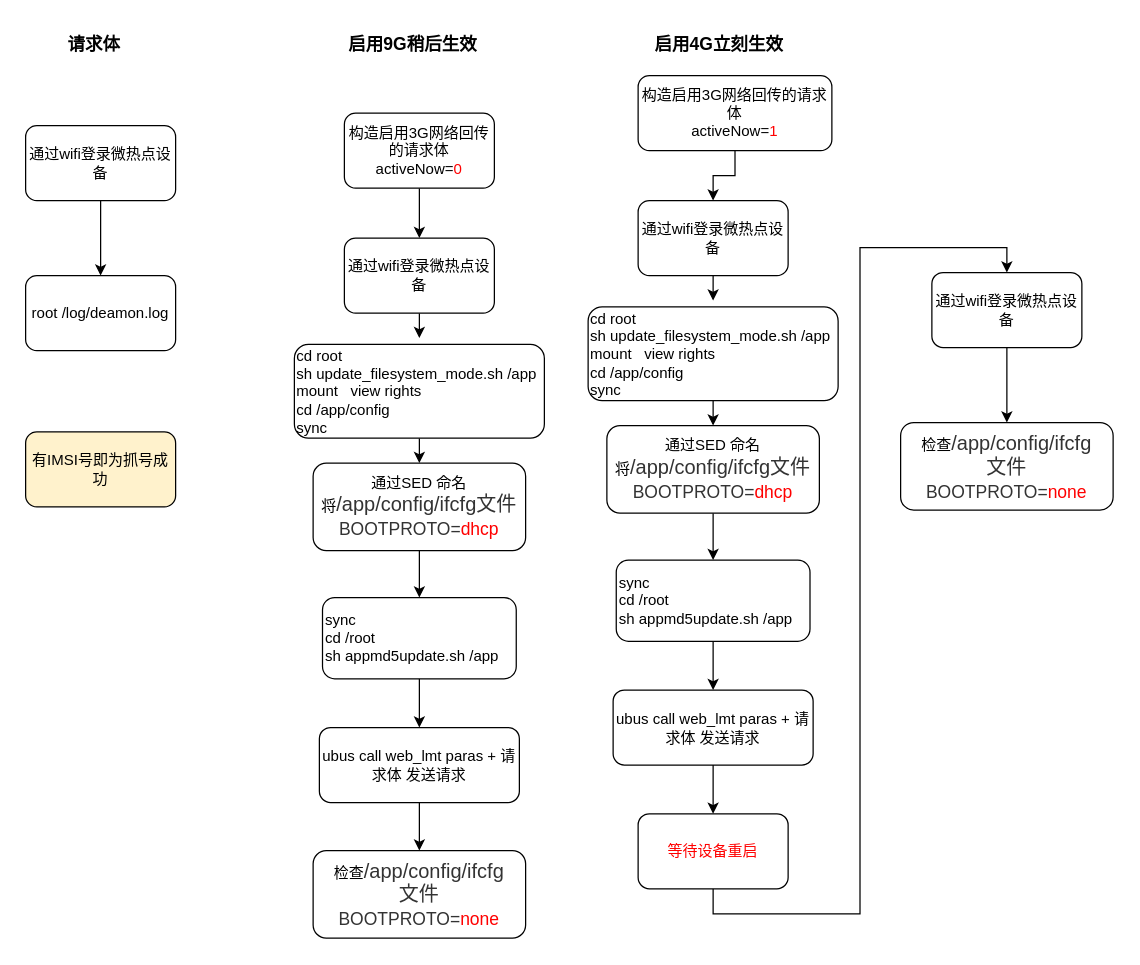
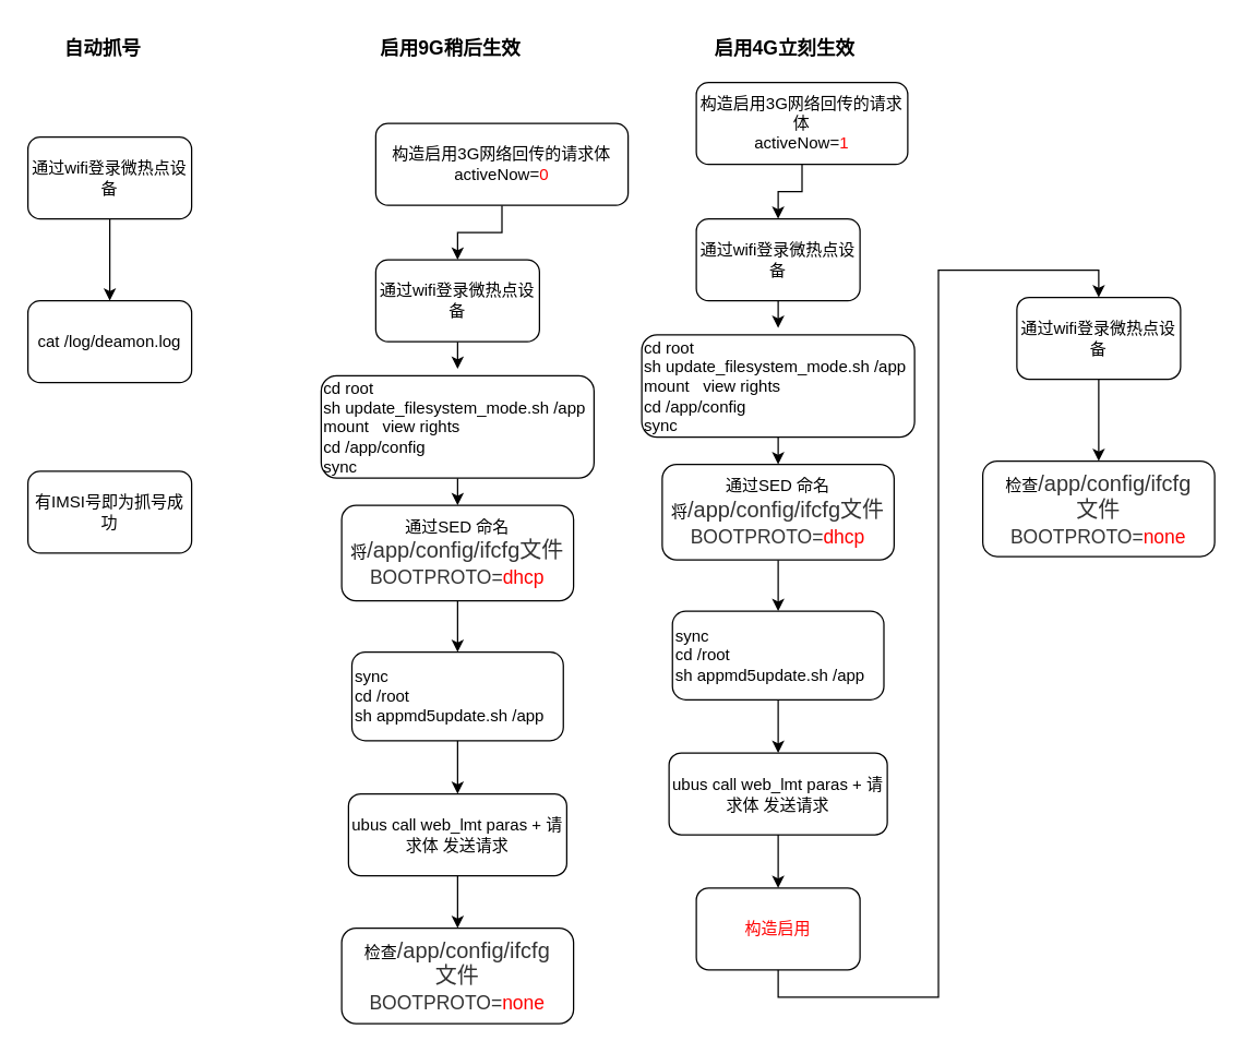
  <mxCell id="0" />
  <mxCell id="1" parent="0" />
  <mxCell id="2" style="edgeStyle=orthogonalEdgeStyle;rounded=0;orthogonalLoop=1;jettySize=auto;html=1;exitX=0.5;exitY=1;exitDx=0;exitDy=0;entryX=0.5;entryY=0;entryDx=0;entryDy=0;" parent="1" source="3" target="5" edge="1"><mxGeometry relative="1" as="geometry" /></mxCell>
- <mxCell id="3" value="构造启用3G网络回传的请求体&lt;br&gt;activeNow=&lt;font color=&quot;#ff0000&quot;&gt;0&lt;/font&gt;" style="rounded=1;whiteSpace=wrap;html=1;" parent="1" vertex="1"><mxGeometry x="275" y="90" width="120" height="60" as="geometry" /></mxCell>
+ <mxCell id="3" value="构造启用3G网络回传的请求体&lt;br&gt;activeNow=&lt;font color=&quot;#ff0000&quot;&gt;0&lt;/font&gt;" style="rounded=1;whiteSpace=wrap;html=1;" parent="1" vertex="1"><mxGeometry x="275" y="90" width="185" height="60" as="geometry" /></mxCell>
  <mxCell id="4" style="edgeStyle=orthogonalEdgeStyle;rounded=0;orthogonalLoop=1;jettySize=auto;html=1;exitX=0.5;exitY=1;exitDx=0;exitDy=0;" edge="1" parent="1" source="5"><mxGeometry relative="1" as="geometry"><mxPoint x="335" y="270" as="targetPoint" /></mxGeometry></mxCell>
  <mxCell id="5" value="通过wifi登录微热点设备" style="rounded=1;whiteSpace=wrap;html=1;" parent="1" vertex="1"><mxGeometry x="275" y="190" width="120" height="60" as="geometry" /></mxCell>
  <mxCell id="6" style="edgeStyle=orthogonalEdgeStyle;rounded=0;orthogonalLoop=1;jettySize=auto;html=1;exitX=0.5;exitY=1;exitDx=0;exitDy=0;entryX=0.5;entryY=0;entryDx=0;entryDy=0;" edge="1" parent="1" source="7" target="27"><mxGeometry relative="1" as="geometry" /></mxCell>
  <mxCell id="7" value="通过SED&amp;nbsp;命名将&lt;span lang=&quot;EN-US&quot; style=&quot;font-size: 12pt&quot;&gt;&lt;font color=&quot;#333333&quot;&gt;/app/config/ifcfg文件&lt;/font&gt;&lt;br&gt;&lt;span lang=&quot;EN-US&quot; style=&quot;font-size: 10.5pt&quot;&gt;&lt;font color=&quot;#333333&quot;&gt;BOOTPROTO=&lt;/font&gt;&lt;font color=&quot;#ff0000&quot;&gt;dhcp&lt;/font&gt;&lt;/span&gt;&lt;br&gt;&lt;/span&gt;" style="rounded=1;whiteSpace=wrap;html=1;" parent="1" vertex="1"><mxGeometry x="250" y="370" width="170" height="70" as="geometry" /></mxCell>
  <mxCell id="8" style="edgeStyle=orthogonalEdgeStyle;rounded=0;orthogonalLoop=1;jettySize=auto;html=1;exitX=0.5;exitY=1;exitDx=0;exitDy=0;entryX=0.5;entryY=0;entryDx=0;entryDy=0;" parent="1" source="9" target="10" edge="1"><mxGeometry relative="1" as="geometry" /></mxCell>
  <mxCell id="9" value="ubus call web_lmt paras +&amp;nbsp;请求体&amp;nbsp;发送请求" style="rounded=1;whiteSpace=wrap;html=1;" parent="1" vertex="1"><mxGeometry x="255" y="581.5" width="160" height="60" as="geometry" /></mxCell>
  <mxCell id="10" value="检查&lt;span lang=&quot;EN-US&quot; style=&quot;font-size: 12pt&quot;&gt;&lt;font color=&quot;#333333&quot;&gt;/app/config/ifcfg&lt;br&gt;文件&lt;/font&gt;&lt;br&gt;&lt;span lang=&quot;EN-US&quot; style=&quot;font-size: 10.5pt&quot;&gt;&lt;font color=&quot;#333333&quot;&gt;BOOTPROTO=&lt;/font&gt;&lt;font color=&quot;#ff0000&quot;&gt;none&lt;/font&gt;&lt;/span&gt;&lt;br&gt;&lt;/span&gt;" style="rounded=1;whiteSpace=wrap;html=1;" parent="1" vertex="1"><mxGeometry x="250" y="680" width="170" height="70" as="geometry" /></mxCell>
  <mxCell id="11" value="&lt;font style=&quot;font-size: 14px&quot;&gt;&lt;b&gt;启用9G稍后生效&lt;/b&gt;&lt;/font&gt;" style="text;html=1;strokeColor=none;fillColor=none;align=center;verticalAlign=middle;whiteSpace=wrap;rounded=0;" parent="1" vertex="1"><mxGeometry x="275" y="20" width="110" height="30" as="geometry" /></mxCell>
  <mxCell id="12" style="edgeStyle=orthogonalEdgeStyle;rounded=0;orthogonalLoop=1;jettySize=auto;html=1;exitX=0.5;exitY=1;exitDx=0;exitDy=0;entryX=0.5;entryY=0;entryDx=0;entryDy=0;" parent="1" edge="1"><mxGeometry relative="1" as="geometry"><mxPoint x="580" y="490" as="targetPoint" /><mxPoint x="580" y="450" as="sourcePoint" /></mxGeometry></mxCell>
  <mxCell id="13" value="&lt;font style=&quot;font-size: 14px&quot;&gt;&lt;b&gt;启用4G立刻生效&lt;/b&gt;&lt;/font&gt;" style="text;html=1;strokeColor=none;fillColor=none;align=center;verticalAlign=middle;whiteSpace=wrap;rounded=0;" parent="1" vertex="1"><mxGeometry x="520" y="20" width="110" height="30" as="geometry" /></mxCell>
  <mxCell id="14" style="edgeStyle=orthogonalEdgeStyle;rounded=0;orthogonalLoop=1;jettySize=auto;html=1;exitX=0.5;exitY=1;exitDx=0;exitDy=0;entryX=0.5;entryY=0;entryDx=0;entryDy=0;" edge="1" parent="1" source="15" target="17"><mxGeometry relative="1" as="geometry" /></mxCell>
- <mxCell id="15" value="&lt;font color=&quot;#ff0000&quot;&gt;等待设备重启&lt;/font&gt;" style="rounded=1;whiteSpace=wrap;html=1;" parent="1" vertex="1"><mxGeometry x="510" y="650.5" width="120" height="60" as="geometry" /></mxCell>
+ <mxCell id="15" value="&lt;font color=&quot;#ff0000&quot;&gt;构造启用&lt;/font&gt;" style="rounded=1;whiteSpace=wrap;html=1;" parent="1" vertex="1"><mxGeometry x="510" y="650.5" width="120" height="60" as="geometry" /></mxCell>
  <mxCell id="16" style="edgeStyle=orthogonalEdgeStyle;rounded=0;orthogonalLoop=1;jettySize=auto;html=1;exitX=0.5;exitY=1;exitDx=0;exitDy=0;entryX=0.5;entryY=0;entryDx=0;entryDy=0;" parent="1" source="17" target="18" edge="1"><mxGeometry relative="1" as="geometry" /></mxCell>
  <mxCell id="17" value="通过wifi登录微热点设备" style="rounded=1;whiteSpace=wrap;html=1;" parent="1" vertex="1"><mxGeometry x="745" y="217.5" width="120" height="60" as="geometry" /></mxCell>
  <mxCell id="18" value="检查&lt;span lang=&quot;EN-US&quot; style=&quot;font-size: 12pt&quot;&gt;&lt;font color=&quot;#333333&quot;&gt;/app/config/ifcfg&lt;br&gt;文件&lt;/font&gt;&lt;br&gt;&lt;span lang=&quot;EN-US&quot; style=&quot;font-size: 10.5pt&quot;&gt;&lt;font color=&quot;#333333&quot;&gt;BOOTPROTO=&lt;/font&gt;&lt;font color=&quot;#ff0000&quot;&gt;none&lt;/font&gt;&lt;/span&gt;&lt;br&gt;&lt;/span&gt;" style="rounded=1;whiteSpace=wrap;html=1;" parent="1" vertex="1"><mxGeometry x="720" y="337.5" width="170" height="70" as="geometry" /></mxCell>
- <mxCell id="19" value="&lt;span style=&quot;font-size: 14px&quot;&gt;&lt;b&gt;请求体&lt;/b&gt;&lt;/span&gt;" style="text;html=1;strokeColor=none;fillColor=none;align=center;verticalAlign=middle;whiteSpace=wrap;rounded=0;" parent="1" vertex="1"><mxGeometry x="20" y="20" width="110" height="30" as="geometry" /></mxCell>
+ <mxCell id="19" value="&lt;span style=&quot;font-size: 14px&quot;&gt;&lt;b&gt;自动抓号&lt;/b&gt;&lt;/span&gt;" style="text;html=1;strokeColor=none;fillColor=none;align=center;verticalAlign=middle;whiteSpace=wrap;rounded=0;" parent="1" vertex="1"><mxGeometry x="20" y="20" width="110" height="30" as="geometry" /></mxCell>
  <mxCell id="20" style="edgeStyle=orthogonalEdgeStyle;rounded=0;orthogonalLoop=1;jettySize=auto;html=1;exitX=0.5;exitY=1;exitDx=0;exitDy=0;entryX=0.5;entryY=0;entryDx=0;entryDy=0;" parent="1" source="21" target="22" edge="1"><mxGeometry relative="1" as="geometry" /></mxCell>
  <mxCell id="21" value="通过wifi登录微热点设备" style="rounded=1;whiteSpace=wrap;html=1;" parent="1" vertex="1"><mxGeometry x="20" y="100" width="120" height="60" as="geometry" /></mxCell>
- <mxCell id="22" value="root /log/deamon.log" style="rounded=1;whiteSpace=wrap;html=1;" parent="1" vertex="1"><mxGeometry x="20" y="220" width="120" height="60" as="geometry" /></mxCell>
- <mxCell id="23" value="有IMSI号即为抓号成功" style="rounded=1;whiteSpace=wrap;html=1;fillColor=#fff2cc;" parent="1" vertex="1"><mxGeometry x="20" y="345" width="120" height="60" as="geometry" /></mxCell>
+ <mxCell id="22" value="cat /log/deamon.log" style="rounded=1;whiteSpace=wrap;html=1;" parent="1" vertex="1"><mxGeometry x="20" y="220" width="120" height="60" as="geometry" /></mxCell>
+ <mxCell id="23" value="有IMSI号即为抓号成功" style="rounded=1;whiteSpace=wrap;html=1;" parent="1" vertex="1"><mxGeometry x="20" y="345" width="120" height="60" as="geometry" /></mxCell>
  <mxCell id="24" style="edgeStyle=orthogonalEdgeStyle;rounded=0;orthogonalLoop=1;jettySize=auto;html=1;exitX=0.5;exitY=1;exitDx=0;exitDy=0;entryX=0.5;entryY=0;entryDx=0;entryDy=0;" edge="1" parent="1" source="25" target="7"><mxGeometry relative="1" as="geometry" /></mxCell>
  <mxCell id="25" value="&lt;div&gt;cd root&lt;/div&gt;&lt;div&gt;sh update_filesystem_mode.sh /app&amp;nbsp;&lt;/div&gt;&lt;div&gt;mount&amp;nbsp; &amp;nbsp;view rights&lt;/div&gt;&lt;div&gt;cd /app/config&lt;/div&gt;&lt;div&gt;sync&lt;/div&gt;" style="rounded=1;whiteSpace=wrap;html=1;align=left;" vertex="1" parent="1"><mxGeometry x="235" y="275" width="200" height="75" as="geometry" /></mxCell>
  <mxCell id="26" style="edgeStyle=orthogonalEdgeStyle;rounded=0;orthogonalLoop=1;jettySize=auto;html=1;exitX=0.5;exitY=1;exitDx=0;exitDy=0;entryX=0.5;entryY=0;entryDx=0;entryDy=0;" edge="1" parent="1" source="27" target="9"><mxGeometry relative="1" as="geometry" /></mxCell>
  <mxCell id="27" value="&lt;div&gt;sync&lt;/div&gt;&lt;div&gt;cd /root&lt;/div&gt;&lt;div&gt;sh appmd5update.sh /app&lt;/div&gt;" style="rounded=1;whiteSpace=wrap;html=1;align=left;" vertex="1" parent="1"><mxGeometry x="257.5" y="477.5" width="155" height="65" as="geometry" /></mxCell>
  <mxCell id="28" style="edgeStyle=orthogonalEdgeStyle;rounded=0;orthogonalLoop=1;jettySize=auto;html=1;exitX=0.5;exitY=1;exitDx=0;exitDy=0;entryX=0.5;entryY=0;entryDx=0;entryDy=0;" edge="1" parent="1" source="29" target="31"><mxGeometry relative="1" as="geometry" /></mxCell>
  <mxCell id="29" value="构造启用3G网络回传的请求体&lt;br&gt;activeNow=&lt;font color=&quot;#ff0000&quot;&gt;1&lt;/font&gt;" style="rounded=1;whiteSpace=wrap;html=1;" vertex="1" parent="1"><mxGeometry x="510" y="60" width="155" height="60" as="geometry" /></mxCell>
  <mxCell id="30" style="edgeStyle=orthogonalEdgeStyle;rounded=0;orthogonalLoop=1;jettySize=auto;html=1;exitX=0.5;exitY=1;exitDx=0;exitDy=0;" edge="1" parent="1" source="31"><mxGeometry relative="1" as="geometry"><mxPoint x="570" y="240" as="targetPoint" /></mxGeometry></mxCell>
  <mxCell id="31" value="通过wifi登录微热点设备" style="rounded=1;whiteSpace=wrap;html=1;" vertex="1" parent="1"><mxGeometry x="510" y="160" width="120" height="60" as="geometry" /></mxCell>
  <mxCell id="32" style="edgeStyle=orthogonalEdgeStyle;rounded=0;orthogonalLoop=1;jettySize=auto;html=1;exitX=0.5;exitY=1;exitDx=0;exitDy=0;entryX=0.5;entryY=0;entryDx=0;entryDy=0;" edge="1" parent="1" source="33" target="39"><mxGeometry relative="1" as="geometry" /></mxCell>
  <mxCell id="33" value="通过SED&amp;nbsp;命名将&lt;span lang=&quot;EN-US&quot; style=&quot;font-size: 12pt&quot;&gt;&lt;font color=&quot;#333333&quot;&gt;/app/config/ifcfg文件&lt;/font&gt;&lt;br&gt;&lt;span lang=&quot;EN-US&quot; style=&quot;font-size: 10.5pt&quot;&gt;&lt;font color=&quot;#333333&quot;&gt;BOOTPROTO=&lt;/font&gt;&lt;font color=&quot;#ff0000&quot;&gt;dhcp&lt;/font&gt;&lt;/span&gt;&lt;br&gt;&lt;/span&gt;" style="rounded=1;whiteSpace=wrap;html=1;" vertex="1" parent="1"><mxGeometry x="485" y="340" width="170" height="70" as="geometry" /></mxCell>
  <mxCell id="34" style="edgeStyle=orthogonalEdgeStyle;rounded=0;orthogonalLoop=1;jettySize=auto;html=1;exitX=0.5;exitY=1;exitDx=0;exitDy=0;entryX=0.5;entryY=0;entryDx=0;entryDy=0;" edge="1" parent="1" source="35" target="15"><mxGeometry relative="1" as="geometry" /></mxCell>
  <mxCell id="35" value="ubus call web_lmt paras +&amp;nbsp;请求体&amp;nbsp;发送请求" style="rounded=1;whiteSpace=wrap;html=1;" vertex="1" parent="1"><mxGeometry x="490" y="551.5" width="160" height="60" as="geometry" /></mxCell>
  <mxCell id="36" style="edgeStyle=orthogonalEdgeStyle;rounded=0;orthogonalLoop=1;jettySize=auto;html=1;exitX=0.5;exitY=1;exitDx=0;exitDy=0;entryX=0.5;entryY=0;entryDx=0;entryDy=0;" edge="1" parent="1" source="37" target="33"><mxGeometry relative="1" as="geometry" /></mxCell>
  <mxCell id="37" value="&lt;div&gt;cd root&lt;/div&gt;&lt;div&gt;sh update_filesystem_mode.sh /app&amp;nbsp;&lt;/div&gt;&lt;div&gt;mount&amp;nbsp; &amp;nbsp;view rights&lt;/div&gt;&lt;div&gt;cd /app/config&lt;/div&gt;&lt;div&gt;sync&lt;/div&gt;" style="rounded=1;whiteSpace=wrap;html=1;align=left;" vertex="1" parent="1"><mxGeometry x="470" y="245" width="200" height="75" as="geometry" /></mxCell>
  <mxCell id="38" style="edgeStyle=orthogonalEdgeStyle;rounded=0;orthogonalLoop=1;jettySize=auto;html=1;exitX=0.5;exitY=1;exitDx=0;exitDy=0;entryX=0.5;entryY=0;entryDx=0;entryDy=0;" edge="1" parent="1" source="39" target="35"><mxGeometry relative="1" as="geometry" /></mxCell>
  <mxCell id="39" value="&lt;div&gt;sync&lt;/div&gt;&lt;div&gt;cd /root&lt;/div&gt;&lt;div&gt;sh appmd5update.sh /app&lt;/div&gt;" style="rounded=1;whiteSpace=wrap;html=1;align=left;" vertex="1" parent="1"><mxGeometry x="492.5" y="447.5" width="155" height="65" as="geometry" /></mxCell>
